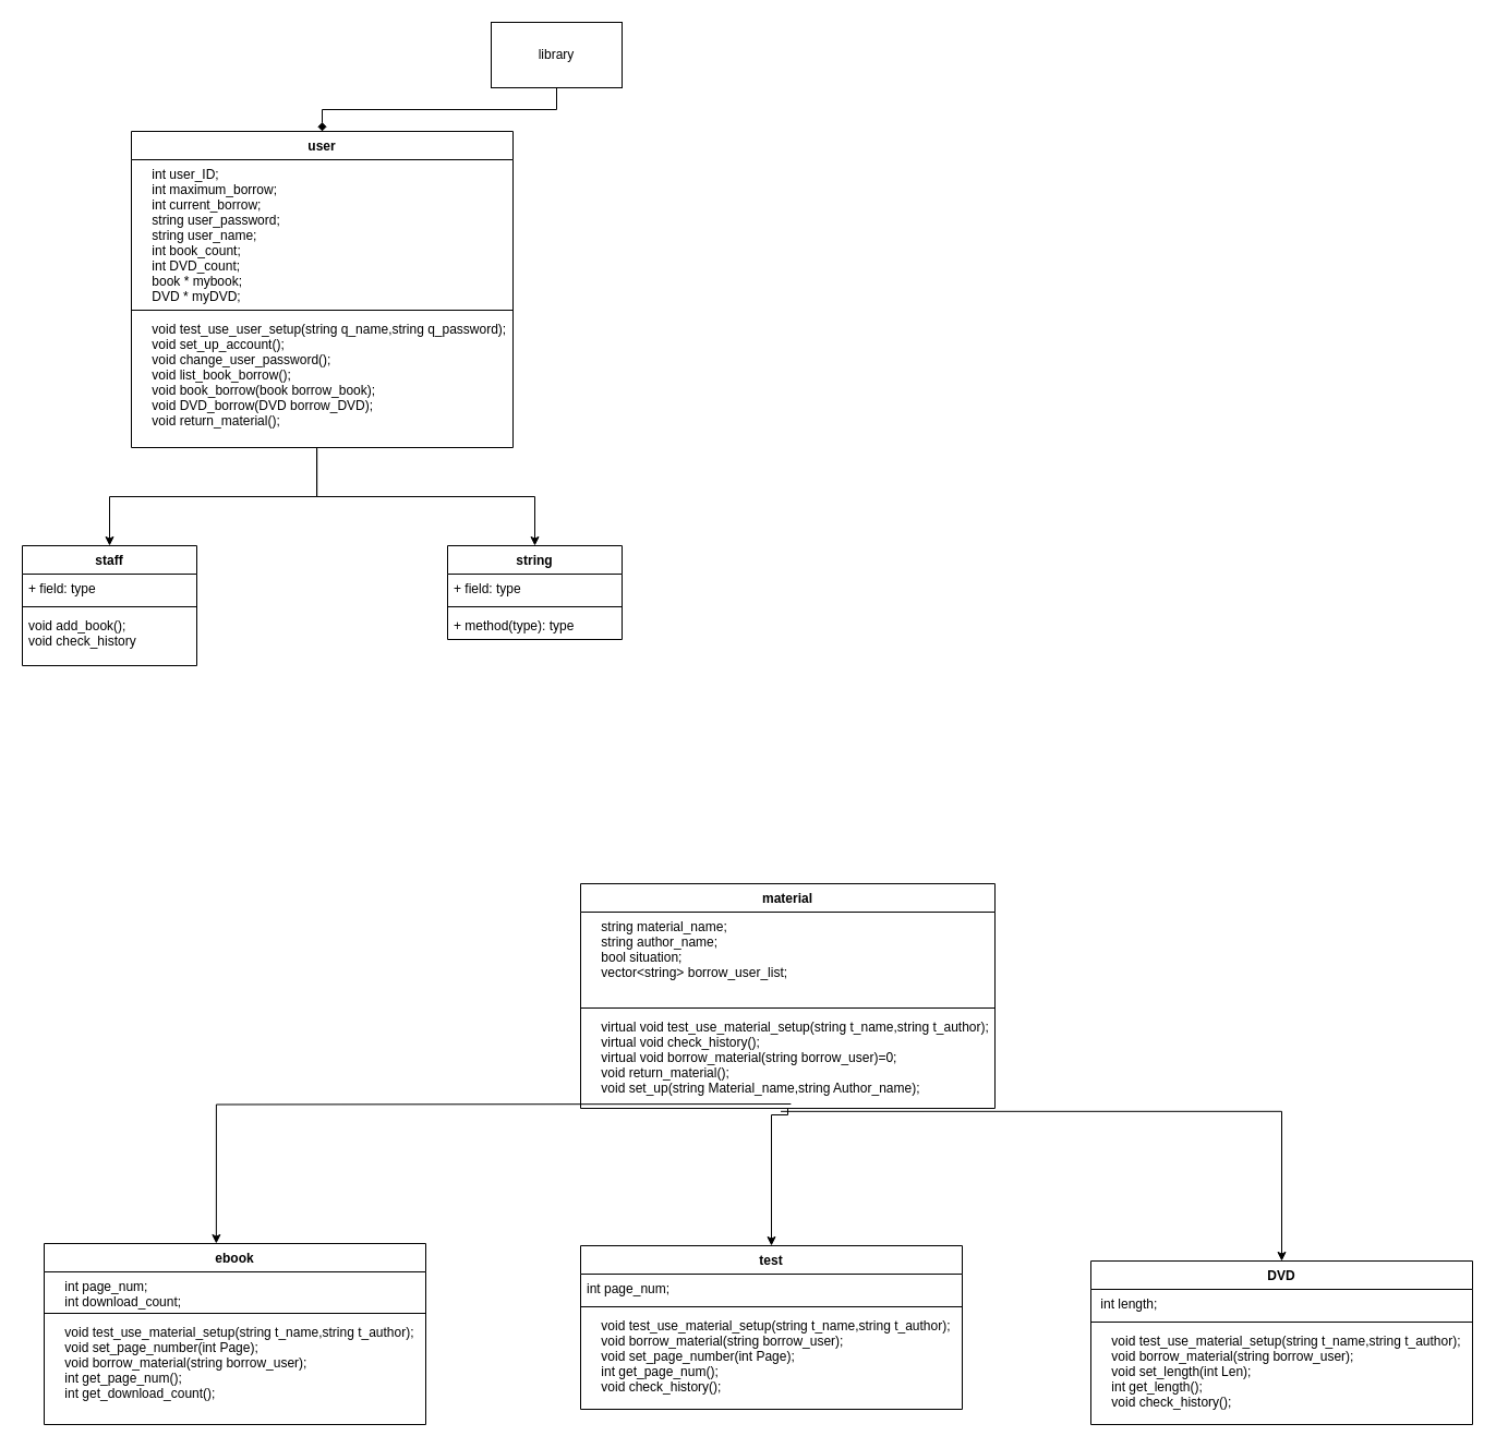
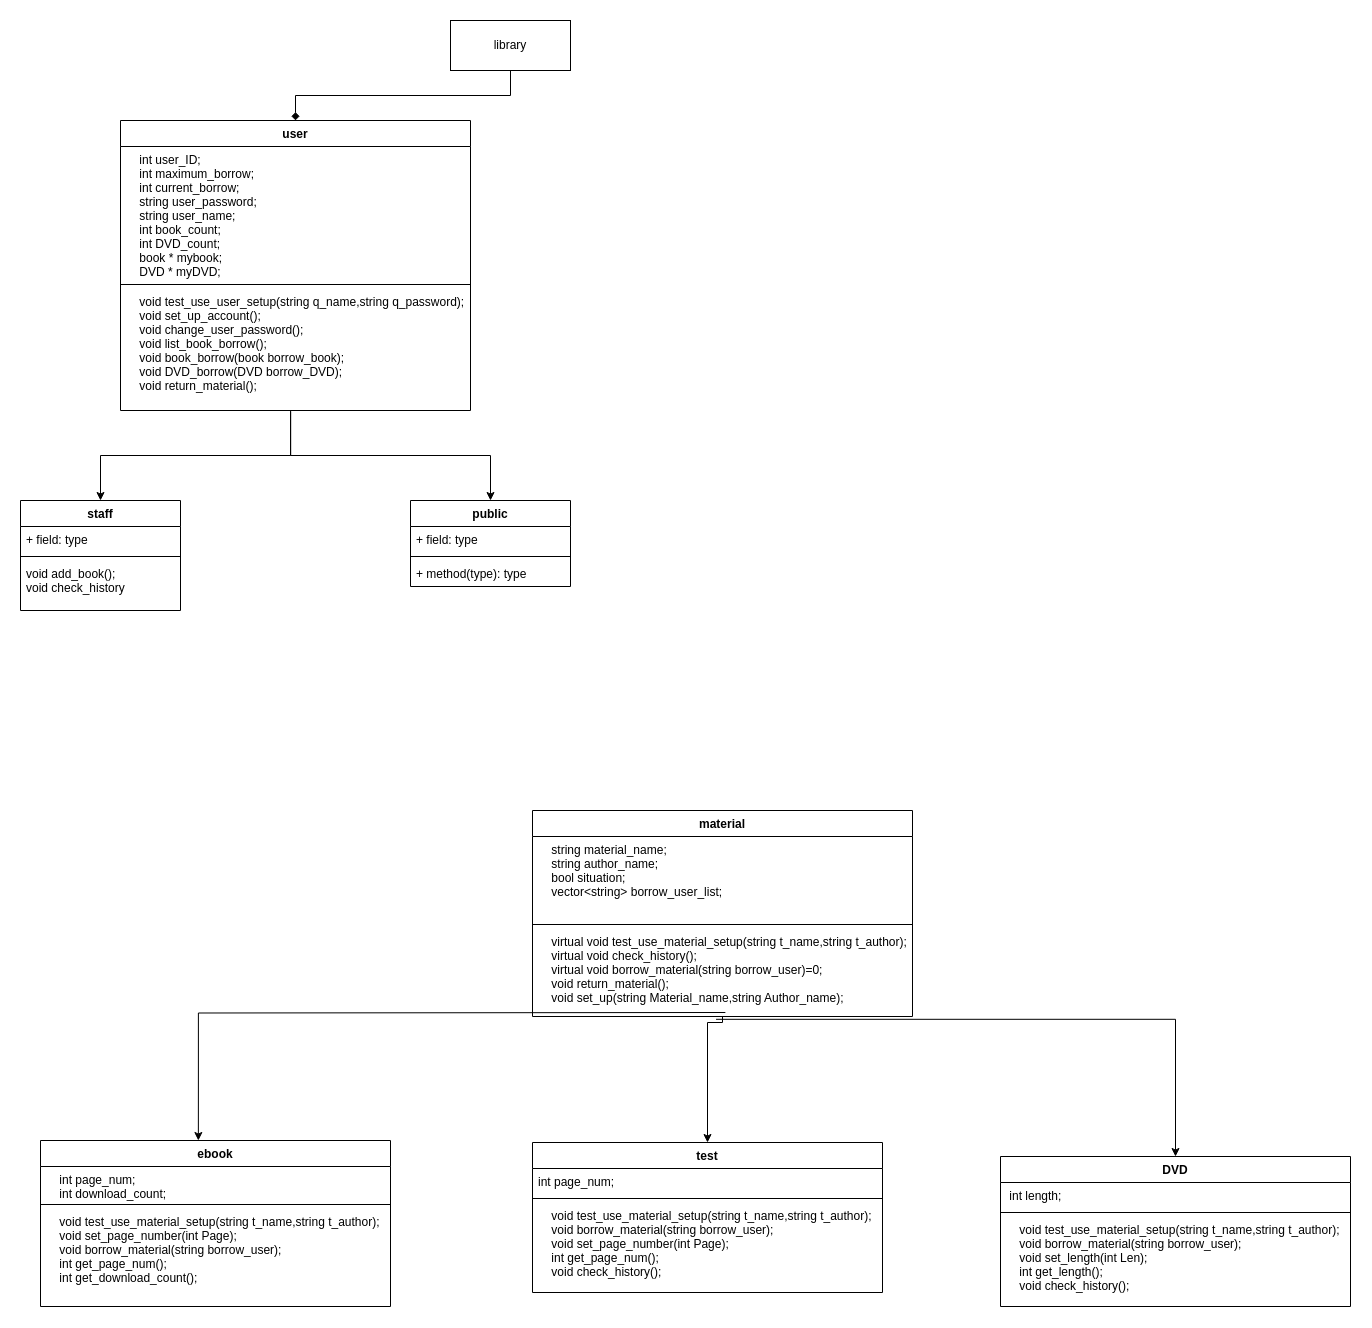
  <mxCell id="0" />
  <mxCell id="1" parent="0" />
  <mxCell id="2" style="edgeStyle=orthogonalEdgeStyle;rounded=0;orthogonalLoop=1;jettySize=auto;html=1;endArrow=diamond;" parent="1" source="3" target="4" edge="1"><mxGeometry relative="1" as="geometry" /></mxCell>
- <mxCell id="3" value="library" style="rounded=0;whiteSpace=wrap;html=1;" parent="1" vertex="1"><mxGeometry x="450" y="20" width="120" height="60" as="geometry" /></mxCell>
+ <mxCell id="3" value="library" style="rounded=0;whiteSpace=wrap;html=1;" parent="1" vertex="1"><mxGeometry x="450" y="20" width="120" height="50" as="geometry" /></mxCell>
  <mxCell id="4" value="user" style="swimlane;fontStyle=1;align=center;verticalAlign=top;childLayout=stackLayout;horizontal=1;startSize=26;horizontalStack=0;resizeParent=1;resizeParentMax=0;resizeLast=0;collapsible=1;marginBottom=0;" parent="1" vertex="1"><mxGeometry x="120" y="120" width="350" height="290" as="geometry" /></mxCell>
  <mxCell id="5" value="    int user_ID;&#10;    int maximum_borrow;&#10;    int current_borrow;&#10;    string user_password;&#10;    string user_name;&#10;    int book_count;&#10;    int DVD_count;&#10;    book * mybook;&#10;    DVD * myDVD;" style="text;strokeColor=none;fillColor=none;align=left;verticalAlign=top;spacingLeft=4;spacingRight=4;overflow=hidden;rotatable=0;points=[[0,0.5],[1,0.5]];portConstraint=eastwest;" parent="4" vertex="1"><mxGeometry y="26" width="350" height="134" as="geometry" /></mxCell>
  <mxCell id="6" value="" style="line;strokeWidth=1;fillColor=none;align=left;verticalAlign=middle;spacingTop=-1;spacingLeft=3;spacingRight=3;rotatable=0;labelPosition=right;points=[];portConstraint=eastwest;" parent="4" vertex="1"><mxGeometry y="160" width="350" height="8" as="geometry" /></mxCell>
  <mxCell id="7" value="    void test_use_user_setup(string q_name,string q_password);&#10;    void set_up_account();&#10;    void change_user_password();&#10;    void list_book_borrow();&#10;    void book_borrow(book borrow_book);&#10;    void DVD_borrow(DVD borrow_DVD);&#10;    void return_material();" style="text;strokeColor=none;fillColor=none;align=left;verticalAlign=top;spacingLeft=4;spacingRight=4;overflow=hidden;rotatable=0;points=[[0,0.5],[1,0.5]];portConstraint=eastwest;" parent="4" vertex="1"><mxGeometry y="168" width="350" height="122" as="geometry" /></mxCell>
  <mxCell id="8" value="staff" style="swimlane;fontStyle=1;align=center;verticalAlign=top;childLayout=stackLayout;horizontal=1;startSize=26;horizontalStack=0;resizeParent=1;resizeParentMax=0;resizeLast=0;collapsible=1;marginBottom=0;" parent="1" vertex="1"><mxGeometry x="20" y="500" width="160" height="110" as="geometry" /></mxCell>
  <mxCell id="9" value="+ field: type" style="text;strokeColor=none;fillColor=none;align=left;verticalAlign=top;spacingLeft=4;spacingRight=4;overflow=hidden;rotatable=0;points=[[0,0.5],[1,0.5]];portConstraint=eastwest;" parent="8" vertex="1"><mxGeometry y="26" width="160" height="26" as="geometry" /></mxCell>
  <mxCell id="10" value="" style="line;strokeWidth=1;fillColor=none;align=left;verticalAlign=middle;spacingTop=-1;spacingLeft=3;spacingRight=3;rotatable=0;labelPosition=right;points=[];portConstraint=eastwest;" parent="8" vertex="1"><mxGeometry y="52" width="160" height="8" as="geometry" /></mxCell>
  <mxCell id="11" value="void add_book();&#10;void check_history" style="text;strokeColor=none;fillColor=none;align=left;verticalAlign=top;spacingLeft=4;spacingRight=4;overflow=hidden;rotatable=0;points=[[0,0.5],[1,0.5]];portConstraint=eastwest;" parent="8" vertex="1"><mxGeometry y="60" width="160" height="50" as="geometry" /></mxCell>
  <mxCell id="12" style="edgeStyle=orthogonalEdgeStyle;rounded=0;orthogonalLoop=1;jettySize=auto;html=1;entryX=0.5;entryY=0;entryDx=0;entryDy=0;exitX=0.486;exitY=1.008;exitDx=0;exitDy=0;exitPerimeter=0;" parent="1" source="7" target="8" edge="1"><mxGeometry relative="1" as="geometry" /></mxCell>
- <mxCell id="13" value="string" style="swimlane;fontStyle=1;align=center;verticalAlign=top;childLayout=stackLayout;horizontal=1;startSize=26;horizontalStack=0;resizeParent=1;resizeParentMax=0;resizeLast=0;collapsible=1;marginBottom=0;" parent="1" vertex="1"><mxGeometry x="410" y="500" width="160" height="86" as="geometry" /></mxCell>
+ <mxCell id="13" value="public" style="swimlane;fontStyle=1;align=center;verticalAlign=top;childLayout=stackLayout;horizontal=1;startSize=26;horizontalStack=0;resizeParent=1;resizeParentMax=0;resizeLast=0;collapsible=1;marginBottom=0;" parent="1" vertex="1"><mxGeometry x="410" y="500" width="160" height="86" as="geometry" /></mxCell>
  <mxCell id="14" value="+ field: type" style="text;strokeColor=none;fillColor=none;align=left;verticalAlign=top;spacingLeft=4;spacingRight=4;overflow=hidden;rotatable=0;points=[[0,0.5],[1,0.5]];portConstraint=eastwest;" parent="13" vertex="1"><mxGeometry y="26" width="160" height="26" as="geometry" /></mxCell>
  <mxCell id="15" value="" style="line;strokeWidth=1;fillColor=none;align=left;verticalAlign=middle;spacingTop=-1;spacingLeft=3;spacingRight=3;rotatable=0;labelPosition=right;points=[];portConstraint=eastwest;" parent="13" vertex="1"><mxGeometry y="52" width="160" height="8" as="geometry" /></mxCell>
  <mxCell id="16" value="+ method(type): type" style="text;strokeColor=none;fillColor=none;align=left;verticalAlign=top;spacingLeft=4;spacingRight=4;overflow=hidden;rotatable=0;points=[[0,0.5],[1,0.5]];portConstraint=eastwest;" parent="13" vertex="1"><mxGeometry y="60" width="160" height="26" as="geometry" /></mxCell>
  <mxCell id="17" style="edgeStyle=orthogonalEdgeStyle;rounded=0;orthogonalLoop=1;jettySize=auto;html=1;exitX=0.486;exitY=1;exitDx=0;exitDy=0;exitPerimeter=0;" parent="1" source="7" target="13" edge="1"><mxGeometry relative="1" as="geometry" /></mxCell>
  <mxCell id="18" style="edgeStyle=orthogonalEdgeStyle;rounded=0;orthogonalLoop=1;jettySize=auto;html=1;entryX=0.451;entryY=0;entryDx=0;entryDy=0;entryPerimeter=0;" parent="1" target="29" edge="1"><mxGeometry relative="1" as="geometry"><mxPoint x="724.857" y="1012" as="sourcePoint" /><mxPoint x="230" y="1142" as="targetPoint" /></mxGeometry></mxCell>
  <mxCell id="19" style="edgeStyle=orthogonalEdgeStyle;rounded=0;orthogonalLoop=1;jettySize=auto;html=1;entryX=0.5;entryY=0;entryDx=0;entryDy=0;exitX=0.483;exitY=1.032;exitDx=0;exitDy=0;exitPerimeter=0;" parent="1" source="28" target="33" edge="1"><mxGeometry relative="1" as="geometry"><mxPoint x="895" y="1022" as="sourcePoint" /><mxPoint x="1145.6" y="1141.7" as="targetPoint" /></mxGeometry></mxCell>
  <mxCell id="20" style="edgeStyle=orthogonalEdgeStyle;rounded=0;orthogonalLoop=1;jettySize=auto;html=1;entryX=0.5;entryY=0;entryDx=0;entryDy=0;" parent="1" source="28" target="21" edge="1"><mxGeometry relative="1" as="geometry"><Array as="points"><mxPoint x="722" y="1022" /><mxPoint x="707" y="1022" /></Array></mxGeometry></mxCell>
  <mxCell id="21" value="test" style="swimlane;fontStyle=1;align=center;verticalAlign=top;childLayout=stackLayout;horizontal=1;startSize=26;horizontalStack=0;resizeParent=1;resizeParentMax=0;resizeLast=0;collapsible=1;marginBottom=0;" parent="1" vertex="1"><mxGeometry x="532" y="1142" width="350" height="150" as="geometry" /></mxCell>
  <mxCell id="22" value="int page_num;" style="text;strokeColor=none;fillColor=none;align=left;verticalAlign=top;spacingLeft=4;spacingRight=4;overflow=hidden;rotatable=0;points=[[0,0.5],[1,0.5]];portConstraint=eastwest;" parent="21" vertex="1"><mxGeometry y="26" width="350" height="26" as="geometry" /></mxCell>
  <mxCell id="23" value="" style="line;strokeWidth=1;fillColor=none;align=left;verticalAlign=middle;spacingTop=-1;spacingLeft=3;spacingRight=3;rotatable=0;labelPosition=right;points=[];portConstraint=eastwest;" parent="21" vertex="1"><mxGeometry y="52" width="350" height="8" as="geometry" /></mxCell>
  <mxCell id="24" value="    void test_use_material_setup(string t_name,string t_author);&#10;    void borrow_material(string borrow_user);&#10;    void set_page_number(int Page);&#10;    int get_page_num();&#10;    void check_history();" style="text;strokeColor=none;fillColor=none;align=left;verticalAlign=top;spacingLeft=4;spacingRight=4;overflow=hidden;rotatable=0;points=[[0,0.5],[1,0.5]];portConstraint=eastwest;" parent="21" vertex="1"><mxGeometry y="60" width="350" height="90" as="geometry" /></mxCell>
  <mxCell id="25" value="material" style="swimlane;fontStyle=1;align=center;verticalAlign=top;childLayout=stackLayout;horizontal=1;startSize=26;horizontalStack=0;resizeParent=1;resizeParentMax=0;resizeLast=0;collapsible=1;marginBottom=0;" parent="1" vertex="1"><mxGeometry x="532" y="810" width="380" height="206" as="geometry" /></mxCell>
  <mxCell id="26" value="    string material_name;&#10;    string author_name;&#10;    bool situation;&#10;    vector&lt;string&gt; borrow_user_list;" style="text;strokeColor=none;fillColor=none;align=left;verticalAlign=top;spacingLeft=4;spacingRight=4;overflow=hidden;rotatable=0;points=[[0,0.5],[1,0.5]];portConstraint=eastwest;" parent="25" vertex="1"><mxGeometry y="26" width="380" height="84" as="geometry" /></mxCell>
  <mxCell id="27" value="" style="line;strokeWidth=1;fillColor=none;align=left;verticalAlign=middle;spacingTop=-1;spacingLeft=3;spacingRight=3;rotatable=0;labelPosition=right;points=[];portConstraint=eastwest;" parent="25" vertex="1"><mxGeometry y="110" width="380" height="8" as="geometry" /></mxCell>
  <mxCell id="28" value="    virtual void test_use_material_setup(string t_name,string t_author);&#10;    virtual void check_history();&#10;    virtual void borrow_material(string borrow_user)=0;&#10;    void return_material();&#10;    void set_up(string Material_name,string Author_name);" style="text;strokeColor=none;fillColor=none;align=left;verticalAlign=top;spacingLeft=4;spacingRight=4;overflow=hidden;rotatable=0;points=[[0,0.5],[1,0.5]];portConstraint=eastwest;" parent="25" vertex="1"><mxGeometry y="118" width="380" height="88" as="geometry" /></mxCell>
  <mxCell id="29" value="ebook" style="swimlane;fontStyle=1;align=center;verticalAlign=top;childLayout=stackLayout;horizontal=1;startSize=26;horizontalStack=0;resizeParent=1;resizeParentMax=0;resizeLast=0;collapsible=1;marginBottom=0;" parent="1" vertex="1"><mxGeometry x="40" y="1140" width="350" height="166" as="geometry" /></mxCell>
  <mxCell id="30" value="    int page_num;&#10;    int download_count;" style="text;strokeColor=none;fillColor=none;align=left;verticalAlign=top;spacingLeft=4;spacingRight=4;overflow=hidden;rotatable=0;points=[[0,0.5],[1,0.5]];portConstraint=eastwest;" parent="29" vertex="1"><mxGeometry y="26" width="350" height="34" as="geometry" /></mxCell>
  <mxCell id="31" value="" style="line;strokeWidth=1;fillColor=none;align=left;verticalAlign=middle;spacingTop=-1;spacingLeft=3;spacingRight=3;rotatable=0;labelPosition=right;points=[];portConstraint=eastwest;" parent="29" vertex="1"><mxGeometry y="60" width="350" height="8" as="geometry" /></mxCell>
  <mxCell id="32" value="    void test_use_material_setup(string t_name,string t_author);&#10;    void set_page_number(int Page);&#10;    void borrow_material(string borrow_user);&#10;    int get_page_num();&#10;    int get_download_count();" style="text;strokeColor=none;fillColor=none;align=left;verticalAlign=top;spacingLeft=4;spacingRight=4;overflow=hidden;rotatable=0;points=[[0,0.5],[1,0.5]];portConstraint=eastwest;" parent="29" vertex="1"><mxGeometry y="68" width="350" height="98" as="geometry" /></mxCell>
  <mxCell id="33" value="DVD" style="swimlane;fontStyle=1;align=center;verticalAlign=top;childLayout=stackLayout;horizontal=1;startSize=26;horizontalStack=0;resizeParent=1;resizeParentMax=0;resizeLast=0;collapsible=1;marginBottom=0;" parent="1" vertex="1"><mxGeometry x="1000" y="1156" width="350" height="150" as="geometry" /></mxCell>
  <mxCell id="34" value=" int length;" style="text;strokeColor=none;fillColor=none;align=left;verticalAlign=top;spacingLeft=4;spacingRight=4;overflow=hidden;rotatable=0;points=[[0,0.5],[1,0.5]];portConstraint=eastwest;" parent="33" vertex="1"><mxGeometry y="26" width="350" height="26" as="geometry" /></mxCell>
  <mxCell id="35" value="" style="line;strokeWidth=1;fillColor=none;align=left;verticalAlign=middle;spacingTop=-1;spacingLeft=3;spacingRight=3;rotatable=0;labelPosition=right;points=[];portConstraint=eastwest;" parent="33" vertex="1"><mxGeometry y="52" width="350" height="8" as="geometry" /></mxCell>
  <mxCell id="36" value="    void test_use_material_setup(string t_name,string t_author);&#10;    void borrow_material(string borrow_user);&#10;    void set_length(int Len);&#10;    int get_length();&#10;    void check_history();&#10;    " style="text;strokeColor=none;fillColor=none;align=left;verticalAlign=top;spacingLeft=4;spacingRight=4;overflow=hidden;rotatable=0;points=[[0,0.5],[1,0.5]];portConstraint=eastwest;" parent="33" vertex="1"><mxGeometry y="60" width="350" height="90" as="geometry" /></mxCell>
